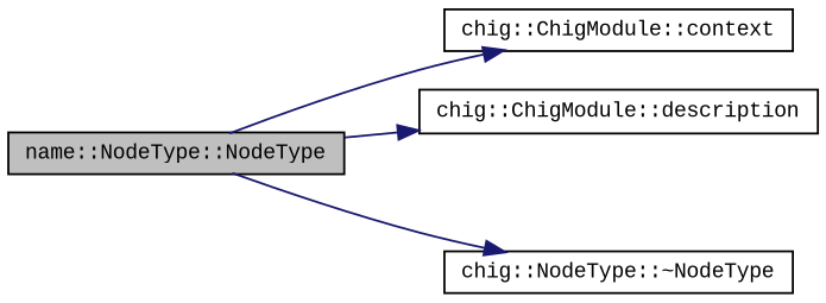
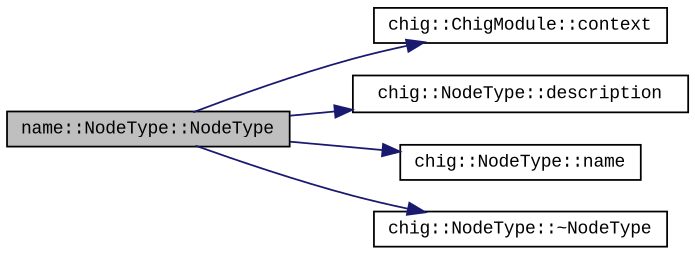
  digraph {
    fontname="Liberation Mono"
    rankdir=LR
    node [color=black fillcolor=white fontname="Liberation Mono" fontsize=10 shape=record style=filled]
    edge [color=midnightblue fontname="Liberation Mono" fontsize=10 labelfontname=Helvetica labelfontsize=10 style=solid]
    n1 [fillcolor=grey75 fontcolor=black height=0.2 label="name::NodeType::NodeType" width=0.4]
    n2 [height=0.2 label="chig::ChigModule::context" width=0.4]
-   n3 [height=0.2 label="chig::ChigModule::description" width=0.4]
+   n3 [height=0.2 label="chig::NodeType::description" width=0.4]
+   n4 [height=0.2 label="chig::NodeType::name" width=0.4]
    n5 [height=0.2 label="chig::NodeType::~NodeType" width=0.4]
    n1 -> n2
    n1 -> n3
+   n1 -> n4
    n1 -> n5
  }
